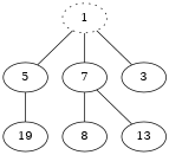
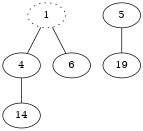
  graph {
    n1 [label=1 style=dotted]
    n2 [label=5]
-   n3 [label=7]
-   n4 [label=3]
+   n3 [label=4]
+   n4 [label=6]
    n5 [label=19]
-   n6 [label=8]
-   n7 [label=13]
-   n1 -- n2
+   n7 [label=14]
    n1 -- n3
    n1 -- n4
    n2 -- n5
-   n3 -- n6
    n3 -- n7
  }
